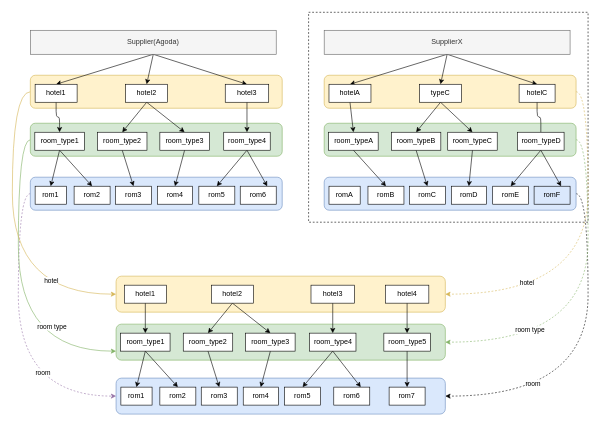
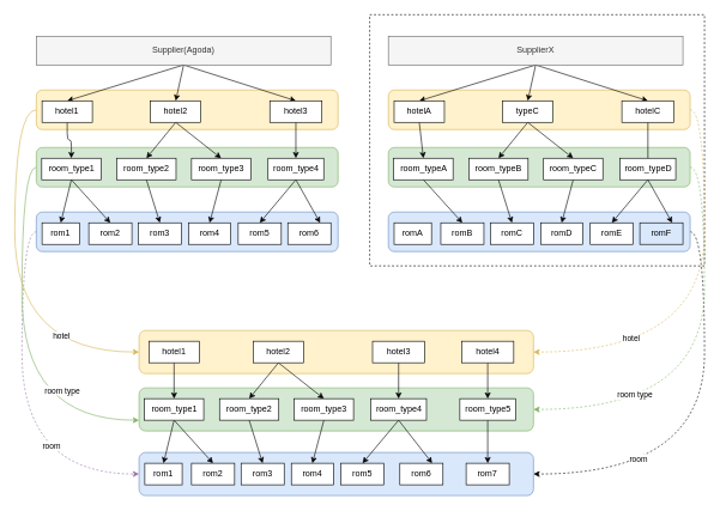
  <mxCell id="0" />
  <mxCell id="1" parent="0" />
  <mxCell id="2" value="" style="rounded=0;whiteSpace=wrap;html=1;dashed=1;" vertex="1" parent="1"><mxGeometry x="514" y="20" width="466" height="350" as="geometry" /></mxCell>
  <mxCell id="3" style="edgeStyle=orthogonalEdgeStyle;curved=1;rounded=1;orthogonalLoop=1;jettySize=auto;html=1;exitX=0;exitY=0.5;exitDx=0;exitDy=0;entryX=0;entryY=0.5;entryDx=0;entryDy=0;dashed=1;fillColor=#e1d5e7;strokeColor=#9673a6;" edge="1" parent="1" source="5" target="74"><mxGeometry relative="1" as="geometry" /></mxCell>
  <mxCell id="4" value="room" style="edgeLabel;html=1;align=center;verticalAlign=middle;resizable=0;points=[];" vertex="1" connectable="0" parent="3"><mxGeometry x="0.17" y="31" relative="1" as="geometry"><mxPoint x="9" y="14" as="offset" /></mxGeometry></mxCell>
  <mxCell id="5" value="" style="rounded=1;whiteSpace=wrap;html=1;fillColor=#dae8fc;strokeColor=#6c8ebf;" vertex="1" parent="1"><mxGeometry x="50" y="295" width="420" height="55" as="geometry" /></mxCell>
  <mxCell id="6" style="edgeStyle=orthogonalEdgeStyle;curved=1;rounded=1;orthogonalLoop=1;jettySize=auto;html=1;exitX=0;exitY=0.5;exitDx=0;exitDy=0;entryX=0;entryY=0.75;entryDx=0;entryDy=0;fillColor=#d5e8d4;strokeColor=#82b366;" edge="1" parent="1" source="8" target="75"><mxGeometry relative="1" as="geometry" /></mxCell>
  <mxCell id="7" value="room type" style="edgeLabel;html=1;align=center;verticalAlign=middle;resizable=0;points=[];" vertex="1" connectable="0" parent="6"><mxGeometry x="0.552" y="42" relative="1" as="geometry"><mxPoint x="12" as="offset" /></mxGeometry></mxCell>
  <mxCell id="8" value="" style="rounded=1;whiteSpace=wrap;html=1;fillColor=#d5e8d4;strokeColor=#82b366;" vertex="1" parent="1"><mxGeometry x="50" y="205" width="420" height="55" as="geometry" /></mxCell>
  <mxCell id="9" style="edgeStyle=orthogonalEdgeStyle;orthogonalLoop=1;jettySize=auto;html=1;exitX=0;exitY=0.5;exitDx=0;exitDy=0;entryX=0;entryY=0.5;entryDx=0;entryDy=0;rounded=1;curved=1;fillColor=#fff2cc;strokeColor=#d6b656;" edge="1" parent="1" source="11" target="76"><mxGeometry relative="1" as="geometry"><Array as="points"><mxPoint x="20" y="153" /><mxPoint x="20" y="490" /></Array></mxGeometry></mxCell>
  <mxCell id="10" value="hotel" style="edgeLabel;html=1;align=center;verticalAlign=middle;resizable=0;points=[];" vertex="1" connectable="0" parent="9"><mxGeometry x="0.597" y="23" relative="1" as="geometry"><mxPoint as="offset" /></mxGeometry></mxCell>
  <mxCell id="11" value="" style="rounded=1;whiteSpace=wrap;html=1;fillColor=#fff2cc;strokeColor=#d6b656;" vertex="1" parent="1"><mxGeometry x="50" y="125" width="420" height="55" as="geometry" /></mxCell>
  <mxCell id="12" style="edgeStyle=none;orthogonalLoop=1;jettySize=auto;html=1;exitX=0.5;exitY=1;exitDx=0;exitDy=0;entryX=0.5;entryY=0;entryDx=0;entryDy=0;" edge="1" parent="1" source="15" target="17"><mxGeometry relative="1" as="geometry" /></mxCell>
  <mxCell id="13" style="edgeStyle=none;orthogonalLoop=1;jettySize=auto;html=1;exitX=0.5;exitY=1;exitDx=0;exitDy=0;entryX=0.5;entryY=0;entryDx=0;entryDy=0;" edge="1" parent="1" source="15" target="20"><mxGeometry relative="1" as="geometry" /></mxCell>
  <mxCell id="14" style="edgeStyle=none;orthogonalLoop=1;jettySize=auto;html=1;exitX=0.5;exitY=1;exitDx=0;exitDy=0;entryX=0.5;entryY=0;entryDx=0;entryDy=0;" edge="1" parent="1" source="15" target="22"><mxGeometry relative="1" as="geometry" /></mxCell>
  <mxCell id="15" value="Supplier(Agoda)" style="rounded=0;whiteSpace=wrap;html=1;fillColor=#f5f5f5;fontColor=#333333;strokeColor=#666666;" vertex="1" parent="1"><mxGeometry x="50" y="50" width="410" height="40" as="geometry" /></mxCell>
  <mxCell id="16" style="edgeStyle=orthogonalEdgeStyle;rounded=1;orthogonalLoop=1;jettySize=auto;html=1;exitX=0.5;exitY=1;exitDx=0;exitDy=0;entryX=0.5;entryY=0;entryDx=0;entryDy=0;" edge="1" parent="1" source="17" target="25"><mxGeometry relative="1" as="geometry" /></mxCell>
  <mxCell id="17" value="hotel1" style="rounded=0;whiteSpace=wrap;html=1;" vertex="1" parent="1"><mxGeometry x="58" y="140" width="70" height="30" as="geometry" /></mxCell>
  <mxCell id="18" style="rounded=1;orthogonalLoop=1;jettySize=auto;html=1;exitX=0.5;exitY=1;exitDx=0;exitDy=0;entryX=0.5;entryY=0;entryDx=0;entryDy=0;" edge="1" parent="1" source="20" target="27"><mxGeometry relative="1" as="geometry" /></mxCell>
  <mxCell id="19" style="rounded=1;orthogonalLoop=1;jettySize=auto;html=1;exitX=0.5;exitY=1;exitDx=0;exitDy=0;entryX=0.5;entryY=0;entryDx=0;entryDy=0;" edge="1" parent="1" source="20" target="29"><mxGeometry relative="1" as="geometry" /></mxCell>
  <mxCell id="20" value="hotel2" style="rounded=0;whiteSpace=wrap;html=1;" vertex="1" parent="1"><mxGeometry x="209" y="140" width="70" height="30" as="geometry" /></mxCell>
  <mxCell id="21" style="edgeStyle=orthogonalEdgeStyle;rounded=1;orthogonalLoop=1;jettySize=auto;html=1;exitX=0.5;exitY=1;exitDx=0;exitDy=0;entryX=0.5;entryY=0;entryDx=0;entryDy=0;" edge="1" parent="1" source="22" target="32"><mxGeometry relative="1" as="geometry" /></mxCell>
  <mxCell id="22" value="hotel3" style="rounded=0;whiteSpace=wrap;html=1;" vertex="1" parent="1"><mxGeometry x="375" y="140" width="72.5" height="30" as="geometry" /></mxCell>
  <mxCell id="23" style="rounded=1;orthogonalLoop=1;jettySize=auto;html=1;exitX=0.5;exitY=1;exitDx=0;exitDy=0;entryX=0.5;entryY=0;entryDx=0;entryDy=0;" edge="1" parent="1" source="25" target="33"><mxGeometry relative="1" as="geometry" /></mxCell>
  <mxCell id="24" style="rounded=1;orthogonalLoop=1;jettySize=auto;html=1;exitX=0.5;exitY=1;exitDx=0;exitDy=0;entryX=0.5;entryY=0;entryDx=0;entryDy=0;" edge="1" parent="1" source="25" target="34"><mxGeometry relative="1" as="geometry" /></mxCell>
  <mxCell id="25" value="room_type1" style="rounded=0;whiteSpace=wrap;html=1;" vertex="1" parent="1"><mxGeometry x="57.5" y="220" width="82.5" height="30" as="geometry" /></mxCell>
  <mxCell id="26" style="rounded=1;orthogonalLoop=1;jettySize=auto;html=1;exitX=0.5;exitY=1;exitDx=0;exitDy=0;entryX=0.5;entryY=0;entryDx=0;entryDy=0;" edge="1" parent="1" source="27" target="35"><mxGeometry relative="1" as="geometry" /></mxCell>
  <mxCell id="27" value="room_type2" style="rounded=0;whiteSpace=wrap;html=1;" vertex="1" parent="1"><mxGeometry x="162" y="220" width="82.5" height="30" as="geometry" /></mxCell>
  <mxCell id="28" style="orthogonalLoop=1;jettySize=auto;html=1;exitX=0.5;exitY=1;exitDx=0;exitDy=0;entryX=0.5;entryY=0;entryDx=0;entryDy=0;" edge="1" parent="1" source="29" target="36"><mxGeometry relative="1" as="geometry" /></mxCell>
  <mxCell id="29" value="room_type3" style="rounded=0;whiteSpace=wrap;html=1;" vertex="1" parent="1"><mxGeometry x="266" y="220" width="82.5" height="30" as="geometry" /></mxCell>
  <mxCell id="30" style="rounded=1;orthogonalLoop=1;jettySize=auto;html=1;exitX=0.5;exitY=1;exitDx=0;exitDy=0;entryX=0.5;entryY=0;entryDx=0;entryDy=0;" edge="1" parent="1" source="32" target="37"><mxGeometry relative="1" as="geometry" /></mxCell>
  <mxCell id="31" style="rounded=1;orthogonalLoop=1;jettySize=auto;html=1;exitX=0.5;exitY=1;exitDx=0;exitDy=0;entryX=0.75;entryY=0;entryDx=0;entryDy=0;" edge="1" parent="1" source="32" target="38"><mxGeometry relative="1" as="geometry" /></mxCell>
  <mxCell id="32" value="room_type4" style="rounded=0;whiteSpace=wrap;html=1;" vertex="1" parent="1"><mxGeometry x="372.5" y="220" width="77.5" height="30" as="geometry" /></mxCell>
  <mxCell id="33" value="rom1" style="rounded=0;whiteSpace=wrap;html=1;" vertex="1" parent="1"><mxGeometry x="58" y="310" width="52" height="30" as="geometry" /></mxCell>
  <mxCell id="34" value="rom2" style="rounded=0;whiteSpace=wrap;html=1;" vertex="1" parent="1"><mxGeometry x="123" y="310" width="60" height="30" as="geometry" /></mxCell>
  <mxCell id="35" value="rom3" style="rounded=0;whiteSpace=wrap;html=1;" vertex="1" parent="1"><mxGeometry x="192" y="310" width="60" height="30" as="geometry" /></mxCell>
  <mxCell id="36" value="rom4" style="rounded=0;whiteSpace=wrap;html=1;" vertex="1" parent="1"><mxGeometry x="262" y="310" width="58.5" height="30" as="geometry" /></mxCell>
  <mxCell id="37" value="rom5" style="rounded=0;whiteSpace=wrap;html=1;" vertex="1" parent="1"><mxGeometry x="331" y="310" width="60" height="30" as="geometry" /></mxCell>
  <mxCell id="38" value="rom6" style="rounded=0;whiteSpace=wrap;html=1;" vertex="1" parent="1"><mxGeometry x="400" y="310" width="60" height="30" as="geometry" /></mxCell>
  <mxCell id="39" style="edgeStyle=orthogonalEdgeStyle;curved=1;rounded=1;orthogonalLoop=1;jettySize=auto;html=1;exitX=1;exitY=0.5;exitDx=0;exitDy=0;entryX=1;entryY=0.5;entryDx=0;entryDy=0;dashed=1;" edge="1" parent="1" source="41" target="74"><mxGeometry relative="1" as="geometry" /></mxCell>
  <mxCell id="40" value="room" style="edgeLabel;html=1;align=center;verticalAlign=middle;resizable=0;points=[];" vertex="1" connectable="0" parent="39"><mxGeometry x="0.513" y="-22" relative="1" as="geometry"><mxPoint as="offset" /></mxGeometry></mxCell>
  <mxCell id="41" value="" style="rounded=1;whiteSpace=wrap;html=1;fillColor=#dae8fc;strokeColor=#6c8ebf;" vertex="1" parent="1"><mxGeometry x="540" y="295" width="420" height="55" as="geometry" /></mxCell>
  <mxCell id="42" style="edgeStyle=orthogonalEdgeStyle;curved=1;rounded=1;orthogonalLoop=1;jettySize=auto;html=1;exitX=1;exitY=0.5;exitDx=0;exitDy=0;entryX=1;entryY=0.5;entryDx=0;entryDy=0;dashed=1;fillColor=#d5e8d4;strokeColor=#82b366;" edge="1" parent="1" source="44" target="75"><mxGeometry relative="1" as="geometry" /></mxCell>
  <mxCell id="43" value="room type" style="edgeLabel;html=1;align=center;verticalAlign=middle;resizable=0;points=[];" vertex="1" connectable="0" parent="42"><mxGeometry x="0.533" y="-21" relative="1" as="geometry"><mxPoint x="1" as="offset" /></mxGeometry></mxCell>
  <mxCell id="44" value="" style="rounded=1;whiteSpace=wrap;html=1;fillColor=#d5e8d4;strokeColor=#82b366;" vertex="1" parent="1"><mxGeometry x="540" y="205" width="420" height="55" as="geometry" /></mxCell>
  <mxCell id="45" style="edgeStyle=orthogonalEdgeStyle;curved=1;rounded=1;orthogonalLoop=1;jettySize=auto;html=1;exitX=1;exitY=0.5;exitDx=0;exitDy=0;entryX=1;entryY=0.5;entryDx=0;entryDy=0;dashed=1;fillColor=#fff2cc;strokeColor=#d6b656;" edge="1" parent="1" source="47" target="76"><mxGeometry relative="1" as="geometry" /></mxCell>
  <mxCell id="46" value="hotel" style="edgeLabel;html=1;align=center;verticalAlign=middle;resizable=0;points=[];" vertex="1" connectable="0" parent="45"><mxGeometry x="0.547" y="-19" relative="1" as="geometry"><mxPoint x="1" as="offset" /></mxGeometry></mxCell>
  <mxCell id="47" value="" style="rounded=1;whiteSpace=wrap;html=1;fillColor=#fff2cc;strokeColor=#d6b656;" vertex="1" parent="1"><mxGeometry x="540" y="125" width="420" height="55" as="geometry" /></mxCell>
  <mxCell id="48" style="edgeStyle=none;orthogonalLoop=1;jettySize=auto;html=1;exitX=0.5;exitY=1;exitDx=0;exitDy=0;entryX=0.5;entryY=0;entryDx=0;entryDy=0;" edge="1" parent="1" source="51" target="53"><mxGeometry relative="1" as="geometry" /></mxCell>
  <mxCell id="49" style="edgeStyle=none;orthogonalLoop=1;jettySize=auto;html=1;exitX=0.5;exitY=1;exitDx=0;exitDy=0;entryX=0.5;entryY=0;entryDx=0;entryDy=0;" edge="1" parent="1" source="51" target="56"><mxGeometry relative="1" as="geometry" /></mxCell>
  <mxCell id="50" style="edgeStyle=none;orthogonalLoop=1;jettySize=auto;html=1;exitX=0.5;exitY=1;exitDx=0;exitDy=0;entryX=0.5;entryY=0;entryDx=0;entryDy=0;" edge="1" parent="1" source="51" target="58"><mxGeometry relative="1" as="geometry" /></mxCell>
  <mxCell id="51" value="SupplierX" style="rounded=0;whiteSpace=wrap;html=1;fillColor=#f5f5f5;fontColor=#333333;strokeColor=#666666;" vertex="1" parent="1"><mxGeometry x="540" y="50" width="410" height="40" as="geometry" /></mxCell>
  <mxCell id="52" style="rounded=1;orthogonalLoop=1;jettySize=auto;html=1;exitX=0.5;exitY=1;exitDx=0;exitDy=0;entryX=0.5;entryY=0;entryDx=0;entryDy=0;" edge="1" parent="1" source="53" target="60"><mxGeometry relative="1" as="geometry" /></mxCell>
  <mxCell id="53" value="hotelA" style="rounded=0;whiteSpace=wrap;html=1;" vertex="1" parent="1"><mxGeometry x="548" y="140" width="70" height="30" as="geometry" /></mxCell>
  <mxCell id="54" style="rounded=1;orthogonalLoop=1;jettySize=auto;html=1;exitX=0.5;exitY=1;exitDx=0;exitDy=0;entryX=0.5;entryY=0;entryDx=0;entryDy=0;" edge="1" parent="1" source="56" target="62"><mxGeometry relative="1" as="geometry" /></mxCell>
  <mxCell id="55" style="rounded=1;orthogonalLoop=1;jettySize=auto;html=1;exitX=0.5;exitY=1;exitDx=0;exitDy=0;entryX=0.5;entryY=0;entryDx=0;entryDy=0;" edge="1" parent="1" source="56" target="64"><mxGeometry relative="1" as="geometry" /></mxCell>
  <mxCell id="56" value="typeC" style="rounded=0;whiteSpace=wrap;html=1;" vertex="1" parent="1"><mxGeometry x="699" y="140" width="70" height="30" as="geometry" /></mxCell>
  <mxCell id="57" style="edgeStyle=orthogonalEdgeStyle;rounded=1;orthogonalLoop=1;jettySize=auto;html=1;exitX=0.5;exitY=1;exitDx=0;exitDy=0;entryX=0.5;entryY=0;entryDx=0;entryDy=0;endArrow=none;" edge="1" parent="1" source="58" target="67"><mxGeometry relative="1" as="geometry" /></mxCell>
- <mxCell id="58" value="hotelC" style="rounded=0;whiteSpace=wrap;html=1;" vertex="1" parent="1"><mxGeometry x="865" y="140" width="60" height="30" as="geometry" /></mxCell>
+ <mxCell id="58" value="hotelC" style="rounded=0;whiteSpace=wrap;html=1;" vertex="1" parent="1"><mxGeometry x="865" y="140" width="72.5" height="30" as="geometry" /></mxCell>
  <mxCell id="59" style="rounded=1;orthogonalLoop=1;jettySize=auto;html=1;exitX=0.5;exitY=1;exitDx=0;exitDy=0;entryX=0.5;entryY=0;entryDx=0;entryDy=0;" edge="1" parent="1" source="60" target="69"><mxGeometry relative="1" as="geometry" /></mxCell>
  <mxCell id="60" value="room_typeA" style="rounded=0;whiteSpace=wrap;html=1;" vertex="1" parent="1"><mxGeometry x="547.5" y="220" width="82.5" height="30" as="geometry" /></mxCell>
  <mxCell id="61" style="rounded=1;orthogonalLoop=1;jettySize=auto;html=1;exitX=0.5;exitY=1;exitDx=0;exitDy=0;entryX=0.5;entryY=0;entryDx=0;entryDy=0;" edge="1" parent="1" source="62" target="70"><mxGeometry relative="1" as="geometry" /></mxCell>
  <mxCell id="62" value="room_typeB" style="rounded=0;whiteSpace=wrap;html=1;" vertex="1" parent="1"><mxGeometry x="652" y="220" width="82.5" height="30" as="geometry" /></mxCell>
  <mxCell id="63" style="orthogonalLoop=1;jettySize=auto;html=1;exitX=0.5;exitY=1;exitDx=0;exitDy=0;entryX=0.5;entryY=0;entryDx=0;entryDy=0;" edge="1" parent="1" source="64" target="71"><mxGeometry relative="1" as="geometry" /></mxCell>
- <mxCell id="64" value="room_typeC" style="rounded=0;whiteSpace=wrap;html=1;" vertex="1" parent="1"><mxGeometry x="746" y="220" width="82.5" height="30" as="geometry" /></mxCell>
+ <mxCell id="64" value="room_typeC" style="rounded=0;whiteSpace=wrap;html=1;" vertex="1" parent="1"><mxGeometry x="756" y="220" width="82.5" height="30" as="geometry" /></mxCell>
  <mxCell id="65" style="rounded=1;orthogonalLoop=1;jettySize=auto;html=1;exitX=0.5;exitY=1;exitDx=0;exitDy=0;entryX=0.5;entryY=0;entryDx=0;entryDy=0;" edge="1" parent="1" source="67" target="72"><mxGeometry relative="1" as="geometry" /></mxCell>
  <mxCell id="66" style="rounded=1;orthogonalLoop=1;jettySize=auto;html=1;exitX=0.5;exitY=1;exitDx=0;exitDy=0;entryX=0.75;entryY=0;entryDx=0;entryDy=0;" edge="1" parent="1" source="67" target="73"><mxGeometry relative="1" as="geometry" /></mxCell>
  <mxCell id="67" value="room_typeD" style="rounded=0;whiteSpace=wrap;html=1;" vertex="1" parent="1"><mxGeometry x="862.5" y="220" width="77.5" height="30" as="geometry" /></mxCell>
  <mxCell id="68" value="romA" style="rounded=0;whiteSpace=wrap;html=1;" vertex="1" parent="1"><mxGeometry x="548" y="310" width="52" height="30" as="geometry" /></mxCell>
  <mxCell id="69" value="romB" style="rounded=0;whiteSpace=wrap;html=1;" vertex="1" parent="1"><mxGeometry x="613" y="310" width="60" height="30" as="geometry" /></mxCell>
  <mxCell id="70" value="romC" style="rounded=0;whiteSpace=wrap;html=1;" vertex="1" parent="1"><mxGeometry x="682" y="310" width="60" height="30" as="geometry" /></mxCell>
  <mxCell id="71" value="romD" style="rounded=0;whiteSpace=wrap;html=1;" vertex="1" parent="1"><mxGeometry x="752" y="310" width="58.5" height="30" as="geometry" /></mxCell>
  <mxCell id="72" value="romE" style="rounded=0;whiteSpace=wrap;html=1;" vertex="1" parent="1"><mxGeometry x="821" y="310" width="60" height="30" as="geometry" /></mxCell>
  <mxCell id="73" value="romF" style="rounded=0;whiteSpace=wrap;html=1;fillColor=#dae8fc;" vertex="1" parent="1"><mxGeometry x="890" y="310" width="60" height="30" as="geometry" /></mxCell>
  <mxCell id="74" value="" style="rounded=1;whiteSpace=wrap;html=1;fillColor=#dae8fc;strokeColor=#6c8ebf;" vertex="1" parent="1"><mxGeometry x="193" y="630" width="549" height="60" as="geometry" /></mxCell>
  <mxCell id="75" value="" style="rounded=1;whiteSpace=wrap;html=1;fillColor=#d5e8d4;strokeColor=#82b366;" vertex="1" parent="1"><mxGeometry x="193" y="540" width="549" height="60" as="geometry" /></mxCell>
  <mxCell id="76" value="" style="rounded=1;whiteSpace=wrap;html=1;fillColor=#fff2cc;strokeColor=#d6b656;" vertex="1" parent="1"><mxGeometry x="193" y="460" width="549" height="60" as="geometry" /></mxCell>
  <mxCell id="77" style="edgeStyle=orthogonalEdgeStyle;rounded=1;orthogonalLoop=1;jettySize=auto;html=1;exitX=0.5;exitY=1;exitDx=0;exitDy=0;entryX=0.5;entryY=0;entryDx=0;entryDy=0;" edge="1" parent="1" source="78" target="86"><mxGeometry relative="1" as="geometry" /></mxCell>
  <mxCell id="78" value="hotel1" style="rounded=0;whiteSpace=wrap;html=1;" vertex="1" parent="1"><mxGeometry x="206.75" y="475" width="70" height="30" as="geometry" /></mxCell>
  <mxCell id="79" style="rounded=1;orthogonalLoop=1;jettySize=auto;html=1;exitX=0.5;exitY=1;exitDx=0;exitDy=0;entryX=0.5;entryY=0;entryDx=0;entryDy=0;" edge="1" parent="1" source="81" target="88"><mxGeometry relative="1" as="geometry" /></mxCell>
  <mxCell id="80" style="rounded=1;orthogonalLoop=1;jettySize=auto;html=1;exitX=0.5;exitY=1;exitDx=0;exitDy=0;entryX=0.5;entryY=0;entryDx=0;entryDy=0;" edge="1" parent="1" source="81" target="90"><mxGeometry relative="1" as="geometry" /></mxCell>
  <mxCell id="81" value="hotel2" style="rounded=0;whiteSpace=wrap;html=1;" vertex="1" parent="1"><mxGeometry x="352" y="475" width="70" height="30" as="geometry" /></mxCell>
  <mxCell id="82" style="edgeStyle=orthogonalEdgeStyle;rounded=1;orthogonalLoop=1;jettySize=auto;html=1;exitX=0.5;exitY=1;exitDx=0;exitDy=0;entryX=0.5;entryY=0;entryDx=0;entryDy=0;" edge="1" parent="1" source="83" target="93"><mxGeometry relative="1" as="geometry" /></mxCell>
  <mxCell id="83" value="hotel3" style="rounded=0;whiteSpace=wrap;html=1;" vertex="1" parent="1"><mxGeometry x="518" y="475" width="72.5" height="30" as="geometry" /></mxCell>
  <mxCell id="84" style="rounded=1;orthogonalLoop=1;jettySize=auto;html=1;exitX=0.5;exitY=1;exitDx=0;exitDy=0;entryX=0.5;entryY=0;entryDx=0;entryDy=0;" edge="1" parent="1" source="86" target="94"><mxGeometry relative="1" as="geometry" /></mxCell>
  <mxCell id="85" style="rounded=1;orthogonalLoop=1;jettySize=auto;html=1;exitX=0.5;exitY=1;exitDx=0;exitDy=0;entryX=0.5;entryY=0;entryDx=0;entryDy=0;" edge="1" parent="1" source="86" target="95"><mxGeometry relative="1" as="geometry" /></mxCell>
  <mxCell id="86" value="room_type1" style="rounded=0;whiteSpace=wrap;html=1;" vertex="1" parent="1"><mxGeometry x="200.5" y="555" width="82.5" height="30" as="geometry" /></mxCell>
  <mxCell id="87" style="rounded=1;orthogonalLoop=1;jettySize=auto;html=1;exitX=0.5;exitY=1;exitDx=0;exitDy=0;entryX=0.5;entryY=0;entryDx=0;entryDy=0;" edge="1" parent="1" source="88" target="96"><mxGeometry relative="1" as="geometry" /></mxCell>
  <mxCell id="88" value="room_type2" style="rounded=0;whiteSpace=wrap;html=1;" vertex="1" parent="1"><mxGeometry x="305" y="555" width="82.5" height="30" as="geometry" /></mxCell>
  <mxCell id="89" style="orthogonalLoop=1;jettySize=auto;html=1;exitX=0.5;exitY=1;exitDx=0;exitDy=0;entryX=0.5;entryY=0;entryDx=0;entryDy=0;" edge="1" parent="1" source="90" target="97"><mxGeometry relative="1" as="geometry" /></mxCell>
  <mxCell id="90" value="room_type3" style="rounded=0;whiteSpace=wrap;html=1;" vertex="1" parent="1"><mxGeometry x="409" y="555" width="82.5" height="30" as="geometry" /></mxCell>
  <mxCell id="91" style="rounded=1;orthogonalLoop=1;jettySize=auto;html=1;exitX=0.5;exitY=1;exitDx=0;exitDy=0;entryX=0.5;entryY=0;entryDx=0;entryDy=0;" edge="1" parent="1" source="93" target="98"><mxGeometry relative="1" as="geometry" /></mxCell>
  <mxCell id="92" style="rounded=1;orthogonalLoop=1;jettySize=auto;html=1;exitX=0.5;exitY=1;exitDx=0;exitDy=0;entryX=0.75;entryY=0;entryDx=0;entryDy=0;" edge="1" parent="1" source="93" target="99"><mxGeometry relative="1" as="geometry" /></mxCell>
  <mxCell id="93" value="room_type4" style="rounded=0;whiteSpace=wrap;html=1;" vertex="1" parent="1"><mxGeometry x="515.5" y="555" width="77.5" height="30" as="geometry" /></mxCell>
  <mxCell id="94" value="rom1" style="rounded=0;whiteSpace=wrap;html=1;" vertex="1" parent="1"><mxGeometry x="201" y="645" width="52" height="30" as="geometry" /></mxCell>
  <mxCell id="95" value="rom2" style="rounded=0;whiteSpace=wrap;html=1;" vertex="1" parent="1"><mxGeometry x="266" y="645" width="60" height="30" as="geometry" /></mxCell>
  <mxCell id="96" value="rom3" style="rounded=0;whiteSpace=wrap;html=1;" vertex="1" parent="1"><mxGeometry x="335" y="645" width="60" height="30" as="geometry" /></mxCell>
  <mxCell id="97" value="rom4" style="rounded=0;whiteSpace=wrap;html=1;" vertex="1" parent="1"><mxGeometry x="405" y="645" width="58.5" height="30" as="geometry" /></mxCell>
  <mxCell id="98" value="rom5" style="rounded=0;whiteSpace=wrap;html=1;" vertex="1" parent="1"><mxGeometry x="474" y="645" width="60" height="30" as="geometry" /></mxCell>
  <mxCell id="99" value="rom6" style="rounded=0;whiteSpace=wrap;html=1;" vertex="1" parent="1"><mxGeometry x="556" y="645" width="60" height="30" as="geometry" /></mxCell>
  <mxCell id="100" style="edgeStyle=none;orthogonalLoop=1;jettySize=auto;html=1;exitX=0.5;exitY=1;exitDx=0;exitDy=0;entryX=0.5;entryY=0;entryDx=0;entryDy=0;" edge="1" parent="1" source="101" target="103"><mxGeometry relative="1" as="geometry" /></mxCell>
  <mxCell id="101" value="hotel4" style="rounded=0;whiteSpace=wrap;html=1;" vertex="1" parent="1"><mxGeometry x="642" y="475" width="72.5" height="30" as="geometry" /></mxCell>
  <mxCell id="102" style="edgeStyle=none;orthogonalLoop=1;jettySize=auto;html=1;exitX=0.5;exitY=1;exitDx=0;exitDy=0;entryX=0.5;entryY=0;entryDx=0;entryDy=0;" edge="1" parent="1" source="103" target="104"><mxGeometry relative="1" as="geometry" /></mxCell>
  <mxCell id="103" value="room_type5" style="rounded=0;whiteSpace=wrap;html=1;" vertex="1" parent="1"><mxGeometry x="639.5" y="555" width="77.5" height="30" as="geometry" /></mxCell>
  <mxCell id="104" value="rom7" style="rounded=0;whiteSpace=wrap;html=1;" vertex="1" parent="1"><mxGeometry x="648.25" y="645" width="60" height="30" as="geometry" /></mxCell>
  <mxCell id="105" style="edgeStyle=none;orthogonalLoop=1;jettySize=auto;html=1;exitX=0.75;exitY=0;exitDx=0;exitDy=0;" edge="1" parent="1" source="78" target="78"><mxGeometry relative="1" as="geometry" /></mxCell>
